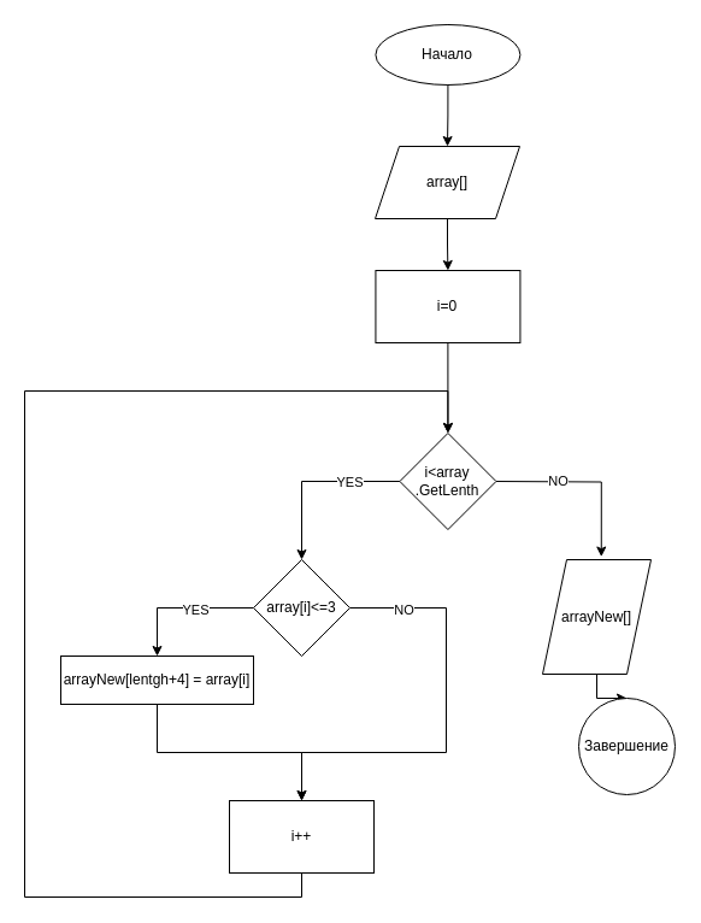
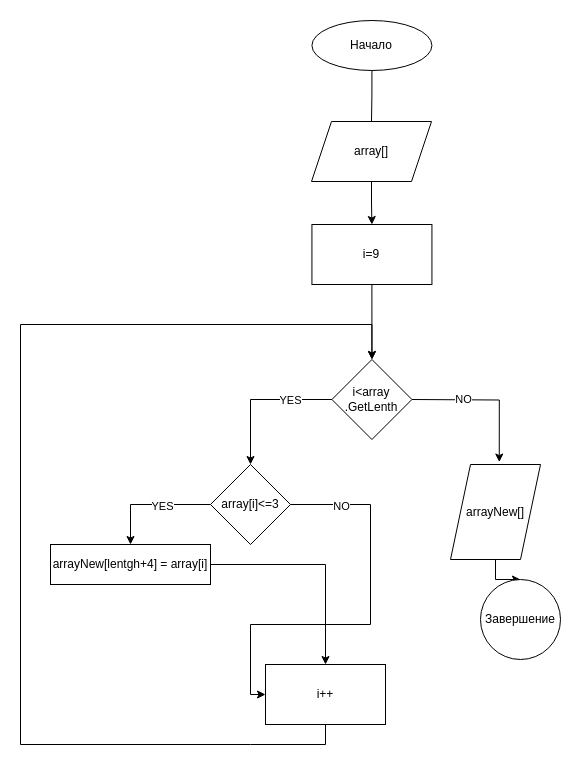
  <mxCell id="0" />
  <mxCell id="1" parent="0" />
- <mxCell id="2" value="" style="edgeStyle=orthogonalEdgeStyle;rounded=0;orthogonalLoop=1;jettySize=auto;html=1;" edge="1" parent="1" source="3" target="23"><mxGeometry relative="1" as="geometry" /></mxCell>
+ <mxCell id="2" value="" style="edgeStyle=orthogonalEdgeStyle;rounded=0;orthogonalLoop=1;jettySize=auto;html=1;endArrow=none;" edge="1" parent="1" source="3" target="23"><mxGeometry relative="1" as="geometry" /></mxCell>
  <mxCell id="3" value="Начало" style="ellipse;whiteSpace=wrap;html=1;" vertex="1" parent="1"><mxGeometry x="311.43" y="20" width="120" height="50" as="geometry" /></mxCell>
  <mxCell id="4" value="" style="edgeStyle=orthogonalEdgeStyle;rounded=0;orthogonalLoop=1;jettySize=auto;html=1;" edge="1" parent="1"><mxGeometry relative="1" as="geometry"><mxPoint x="371.4" y="284" as="sourcePoint" /><mxPoint x="371.43" y="359" as="targetPoint" /></mxGeometry></mxCell>
  <mxCell id="5" value="" style="edgeStyle=orthogonalEdgeStyle;rounded=0;orthogonalLoop=1;jettySize=auto;html=1;" edge="1" parent="1" source="9" target="14"><mxGeometry relative="1" as="geometry" /></mxCell>
  <mxCell id="6" value="YES" style="edgeLabel;html=1;align=center;verticalAlign=middle;resizable=0;points=[];" vertex="1" connectable="0" parent="5"><mxGeometry x="-0.192" y="-1" relative="1" as="geometry"><mxPoint x="17" y="1" as="offset" /></mxGeometry></mxCell>
  <mxCell id="7" value="" style="edgeStyle=orthogonalEdgeStyle;rounded=0;orthogonalLoop=1;jettySize=auto;html=1;entryX=0.542;entryY=-0.026;entryDx=0;entryDy=0;entryPerimeter=0;" edge="1" parent="1" target="20"><mxGeometry relative="1" as="geometry"><mxPoint x="411.43" y="399" as="sourcePoint" /><mxPoint x="491.43" y="399" as="targetPoint" /></mxGeometry></mxCell>
  <mxCell id="8" value="NO" style="edgeLabel;html=1;align=center;verticalAlign=middle;resizable=0;points=[];" vertex="1" connectable="0" parent="7"><mxGeometry x="-0.319" y="1" relative="1" as="geometry"><mxPoint as="offset" /></mxGeometry></mxCell>
  <mxCell id="9" value="i&amp;lt;array&lt;br&gt;.GetLenth" style="rhombus;whiteSpace=wrap;html=1;" vertex="1" parent="1"><mxGeometry x="331.43" y="359" width="80" height="80" as="geometry" /></mxCell>
  <mxCell id="10" value="" style="edgeStyle=orthogonalEdgeStyle;rounded=0;orthogonalLoop=1;jettySize=auto;html=1;" edge="1" parent="1" source="14" target="15"><mxGeometry relative="1" as="geometry"><Array as="points"><mxPoint x="370" y="504" /><mxPoint x="370" y="624" /><mxPoint x="250" y="624" /></Array></mxGeometry></mxCell>
  <mxCell id="11" value="NO" style="edgeLabel;html=1;align=center;verticalAlign=middle;resizable=0;points=[];" vertex="1" connectable="0" parent="10"><mxGeometry x="-0.754" y="-1" relative="1" as="geometry"><mxPoint as="offset" /></mxGeometry></mxCell>
  <mxCell id="12" value="" style="edgeStyle=orthogonalEdgeStyle;rounded=0;orthogonalLoop=1;jettySize=auto;html=1;" edge="1" parent="1" source="14" target="17"><mxGeometry relative="1" as="geometry"><Array as="points"><mxPoint x="130" y="504" /></Array></mxGeometry></mxCell>
  <mxCell id="13" value="YES" style="edgeLabel;html=1;align=center;verticalAlign=middle;resizable=0;points=[];" vertex="1" connectable="0" parent="12"><mxGeometry x="-0.178" y="1" relative="1" as="geometry"><mxPoint as="offset" /></mxGeometry></mxCell>
  <mxCell id="14" value="array[i]&amp;lt;=3" style="rhombus;whiteSpace=wrap;html=1;direction=south;" vertex="1" parent="1"><mxGeometry x="210" y="464" width="80" height="80" as="geometry" /></mxCell>
- <mxCell id="15" value="i++" style="whiteSpace=wrap;html=1;" vertex="1" parent="1"><mxGeometry x="190" y="664" width="120" height="60" as="geometry" /></mxCell>
+ <mxCell id="15" value="i++" style="whiteSpace=wrap;html=1;" vertex="1" parent="1"><mxGeometry x="265" y="664" width="120" height="60" as="geometry" /></mxCell>
  <mxCell id="16" style="edgeStyle=orthogonalEdgeStyle;rounded=0;orthogonalLoop=1;jettySize=auto;html=1;entryX=0.5;entryY=0;entryDx=0;entryDy=0;" edge="1" parent="1" source="17" target="15"><mxGeometry relative="1" as="geometry" /></mxCell>
  <mxCell id="17" value="arrayNew[lentgh+4] = array[i]" style="whiteSpace=wrap;html=1;" vertex="1" parent="1"><mxGeometry x="50" y="544" width="160" height="40" as="geometry" /></mxCell>
  <mxCell id="18" style="edgeStyle=orthogonalEdgeStyle;rounded=0;orthogonalLoop=1;jettySize=auto;html=1;entryX=0.5;entryY=0;entryDx=0;entryDy=0;" edge="1" parent="1" source="15" target="9"><mxGeometry relative="1" as="geometry"><mxPoint x="310" y="354" as="targetPoint" /><Array as="points"><mxPoint x="250" y="744" /><mxPoint x="20" y="744" /><mxPoint x="20" y="324" /><mxPoint x="371" y="324" /><mxPoint x="371" y="359" /></Array></mxGeometry></mxCell>
  <mxCell id="19" value="" style="edgeStyle=orthogonalEdgeStyle;rounded=0;orthogonalLoop=1;jettySize=auto;html=1;" edge="1" parent="1" source="20" target="21"><mxGeometry relative="1" as="geometry" /></mxCell>
  <mxCell id="20" value="arrayNew[]" style="shape=parallelogram;perimeter=parallelogramPerimeter;whiteSpace=wrap;html=1;fixedSize=1;" vertex="1" parent="1"><mxGeometry x="450" y="464" width="90" height="95" as="geometry" /></mxCell>
  <mxCell id="21" value="Завершение" style="ellipse;whiteSpace=wrap;html=1;" vertex="1" parent="1"><mxGeometry x="480" y="579" width="80" height="80" as="geometry" /></mxCell>
  <mxCell id="22" value="" style="edgeStyle=orthogonalEdgeStyle;rounded=0;orthogonalLoop=1;jettySize=auto;html=1;" edge="1" parent="1" source="23" target="24"><mxGeometry relative="1" as="geometry" /></mxCell>
  <mxCell id="23" value="array[]" style="shape=parallelogram;perimeter=parallelogramPerimeter;whiteSpace=wrap;html=1;fixedSize=1;" vertex="1" parent="1"><mxGeometry x="311" y="121" width="120" height="60" as="geometry" /></mxCell>
- <mxCell id="24" value="i=0&lt;br&gt;" style="whiteSpace=wrap;html=1;" vertex="1" parent="1"><mxGeometry x="311.43" y="224" width="120" height="60" as="geometry" /></mxCell>
+ <mxCell id="24" value="i=9&lt;br&gt;" style="whiteSpace=wrap;html=1;" vertex="1" parent="1"><mxGeometry x="311.43" y="224" width="120" height="60" as="geometry" /></mxCell>
